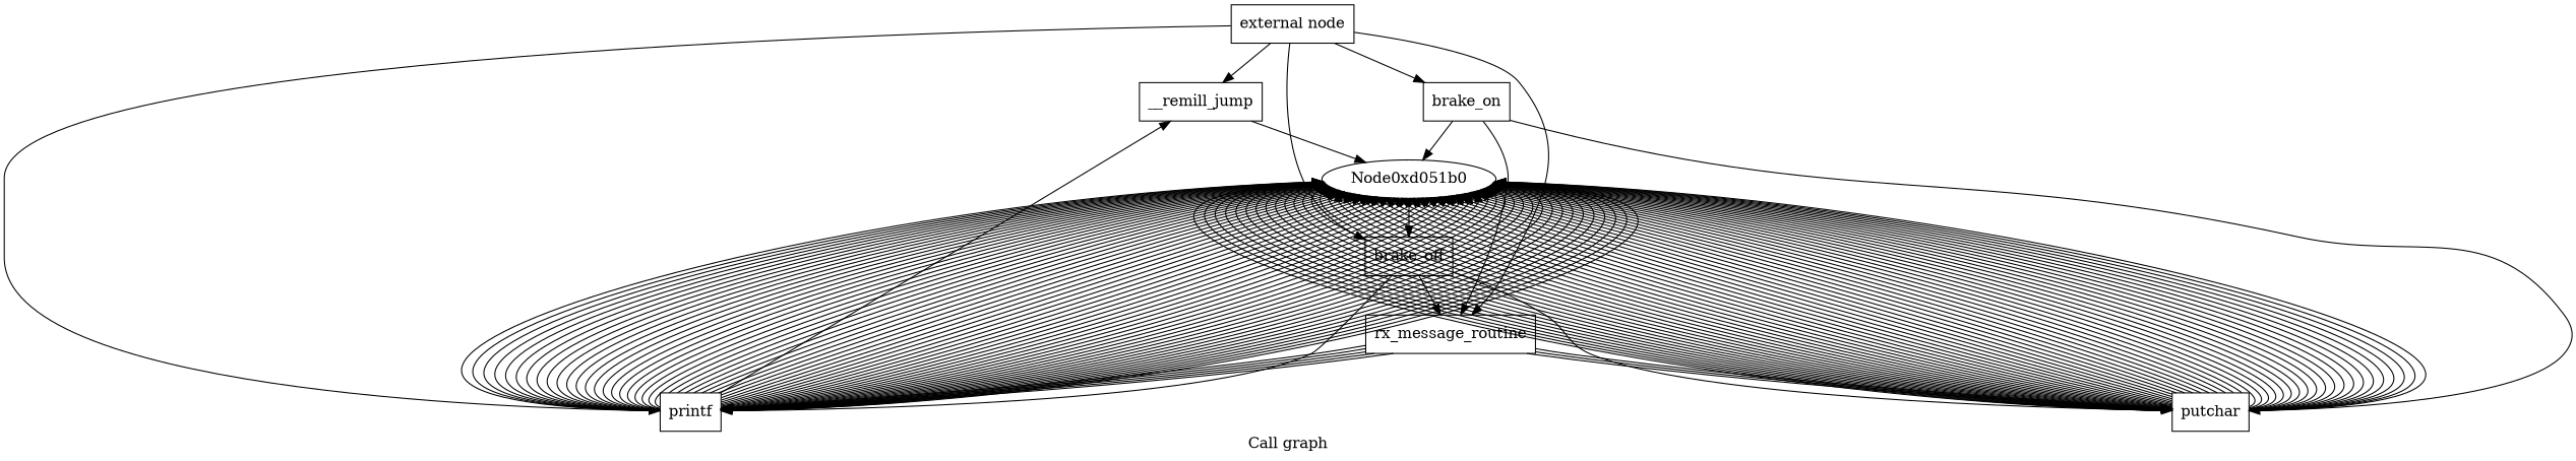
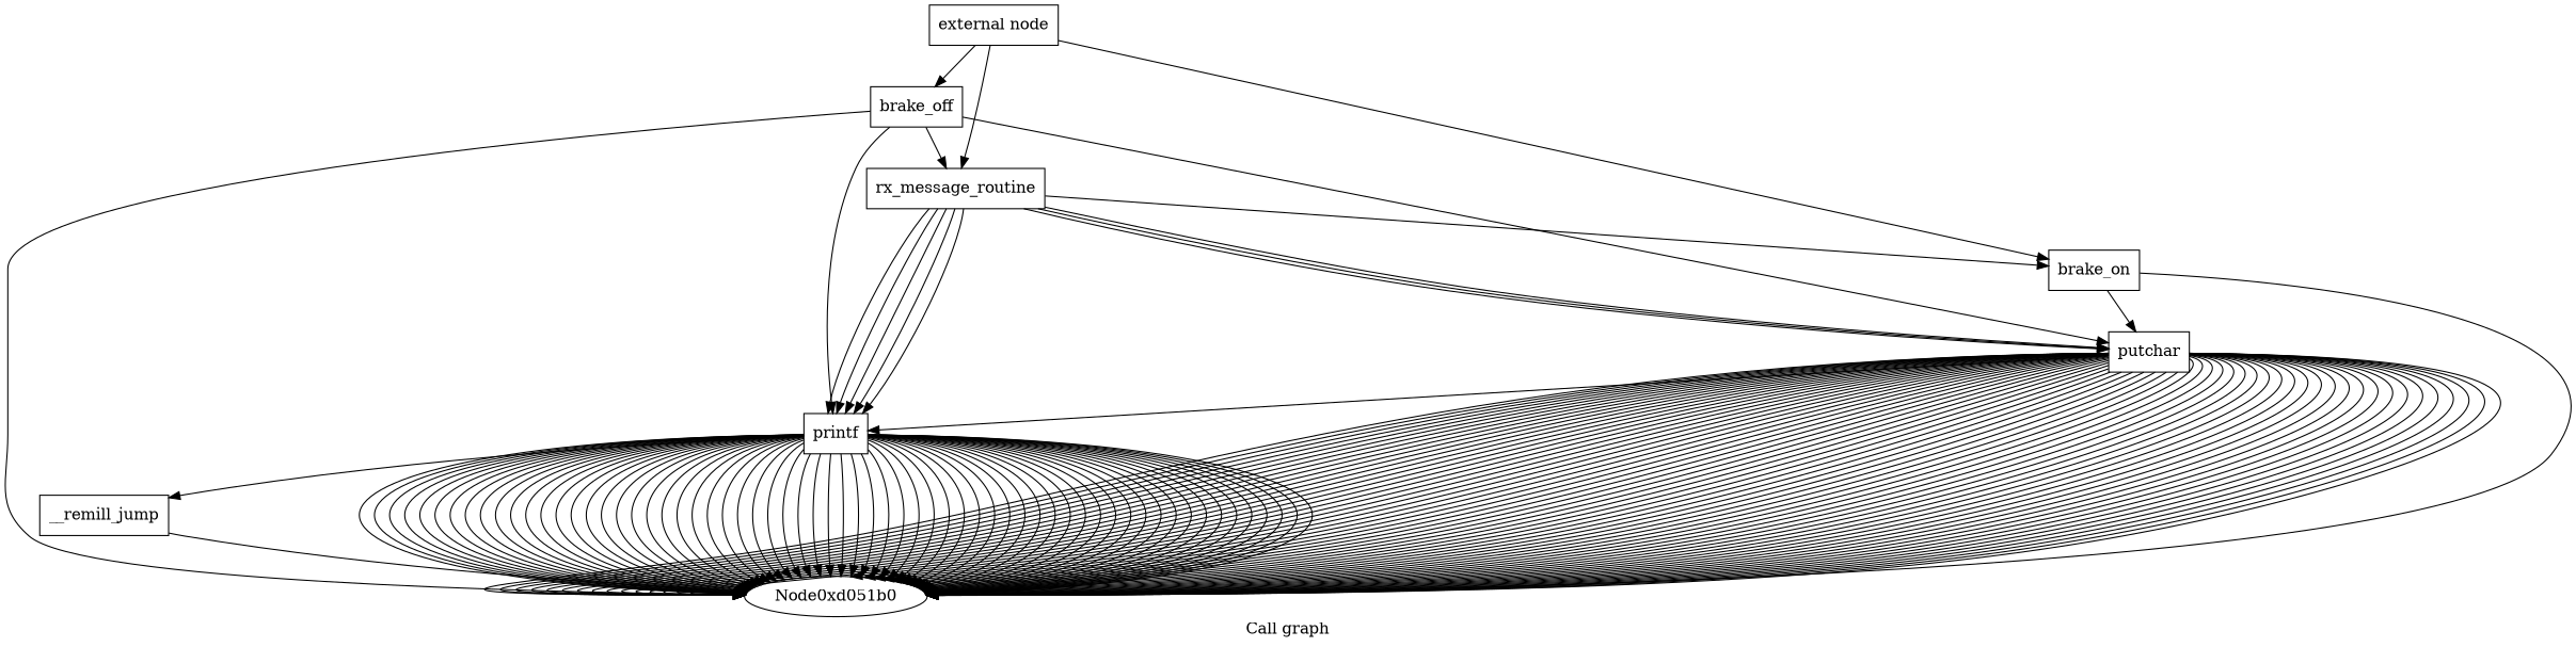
  digraph {
    label="Call graph"
    node [shape=record]
    n1 [label="{external node}"]
    n2 [label="{__remill_jump}"]
    n3 [label="{printf}"]
    n4 [label="{rx_message_routine}"]
    n5 [label="{brake_on}"]
    n6 [label="{brake_off}"]
    n7 [label=Node0xd051b0 shape=""]
    n8 [label="{putchar}"]
-   n1 -> n2
-   n1 -> n3
+   n8 -> n3
    n1 -> n4
    n1 -> n5
    n1 -> n6
    n2 -> n7
    n3 -> n2
    n3 -> n7
    n3 -> n7
    n3 -> n7
    n3 -> n7
    n3 -> n7
    n3 -> n7
    n3 -> n7
    n3 -> n7
    n3 -> n7
    n3 -> n7
    n3 -> n7
    n3 -> n7
    n3 -> n7
    n3 -> n7
    n3 -> n7
    n3 -> n7
    n3 -> n7
    n3 -> n7
    n3 -> n7
    n3 -> n7
    n3 -> n7
    n3 -> n7
    n3 -> n7
    n3 -> n7
    n3 -> n7
    n3 -> n7
    n3 -> n7
    n3 -> n7
    n3 -> n7
    n3 -> n7
    n3 -> n7
    n3 -> n7
    n3 -> n7
    n3 -> n7
    n3 -> n7
    n3 -> n7
    n3 -> n7
    n3 -> n7
    n3 -> n7
    n3 -> n7
    n3 -> n7
    n3 -> n7
    n3 -> n7
    n3 -> n7
    n3 -> n7
    n3 -> n7
    n3 -> n7
    n3 -> n7
    n3 -> n7
    n3 -> n7
    n3 -> n7
    n3 -> n7
    n3 -> n7
    n3 -> n7
    n3 -> n7
    n3 -> n7
    n3 -> n7
    n3 -> n7
    n3 -> n7
    n3 -> n7
    n3 -> n7
    n3 -> n7
    n3 -> n7
    n3 -> n7
    n4 -> n3
    n4 -> n3
    n4 -> n3
    n4 -> n3
    n4 -> n3
-   n5 -> n4
+   n4 -> n5
    n4 -> n8
    n4 -> n8
    n4 -> n8
    n5 -> n7
    n5 -> n8
    n6 -> n3
    n6 -> n4
-   n7 -> n6
+   n6 -> n7
    n6 -> n8
    n8 -> n7
    n8 -> n7
    n8 -> n7
    n8 -> n7
    n8 -> n7
    n8 -> n7
    n8 -> n7
    n8 -> n7
    n8 -> n7
    n8 -> n7
    n8 -> n7
    n8 -> n7
    n8 -> n7
    n8 -> n7
    n8 -> n7
    n8 -> n7
    n8 -> n7
    n8 -> n7
    n8 -> n7
    n8 -> n7
    n8 -> n7
    n8 -> n7
    n8 -> n7
    n8 -> n7
    n8 -> n7
    n8 -> n7
    n8 -> n7
    n8 -> n7
    n8 -> n7
    n8 -> n7
    n8 -> n7
    n8 -> n7
    n8 -> n7
    n8 -> n7
    n8 -> n7
    n8 -> n7
    n8 -> n7
    n8 -> n7
    n8 -> n7
    n8 -> n7
    n8 -> n7
    n8 -> n7
    n8 -> n7
    n8 -> n7
    n8 -> n7
    n8 -> n7
    n8 -> n7
    n8 -> n7
    n8 -> n7
    n8 -> n7
    n8 -> n7
    n8 -> n7
    n8 -> n7
    n8 -> n7
    n8 -> n7
    n8 -> n7
    n8 -> n7
    n8 -> n7
    n8 -> n7
    n8 -> n7
    n8 -> n7
    n8 -> n7
    n8 -> n7
    n8 -> n7
  }
